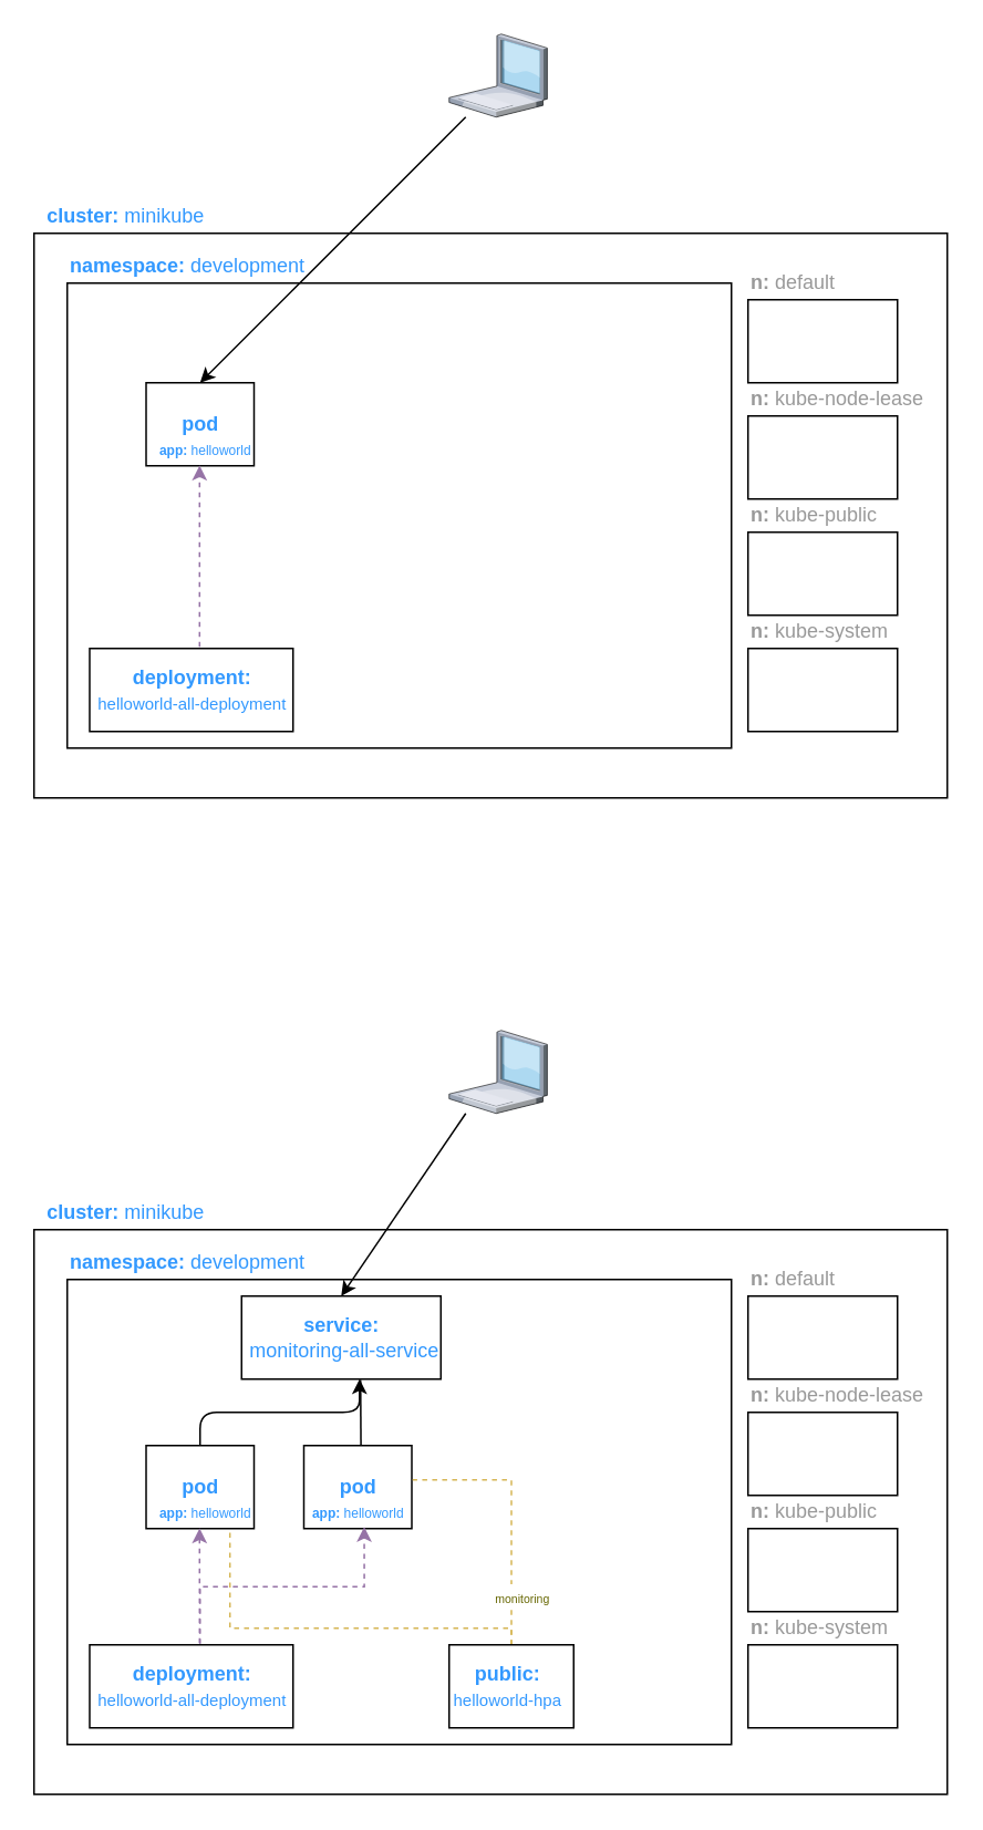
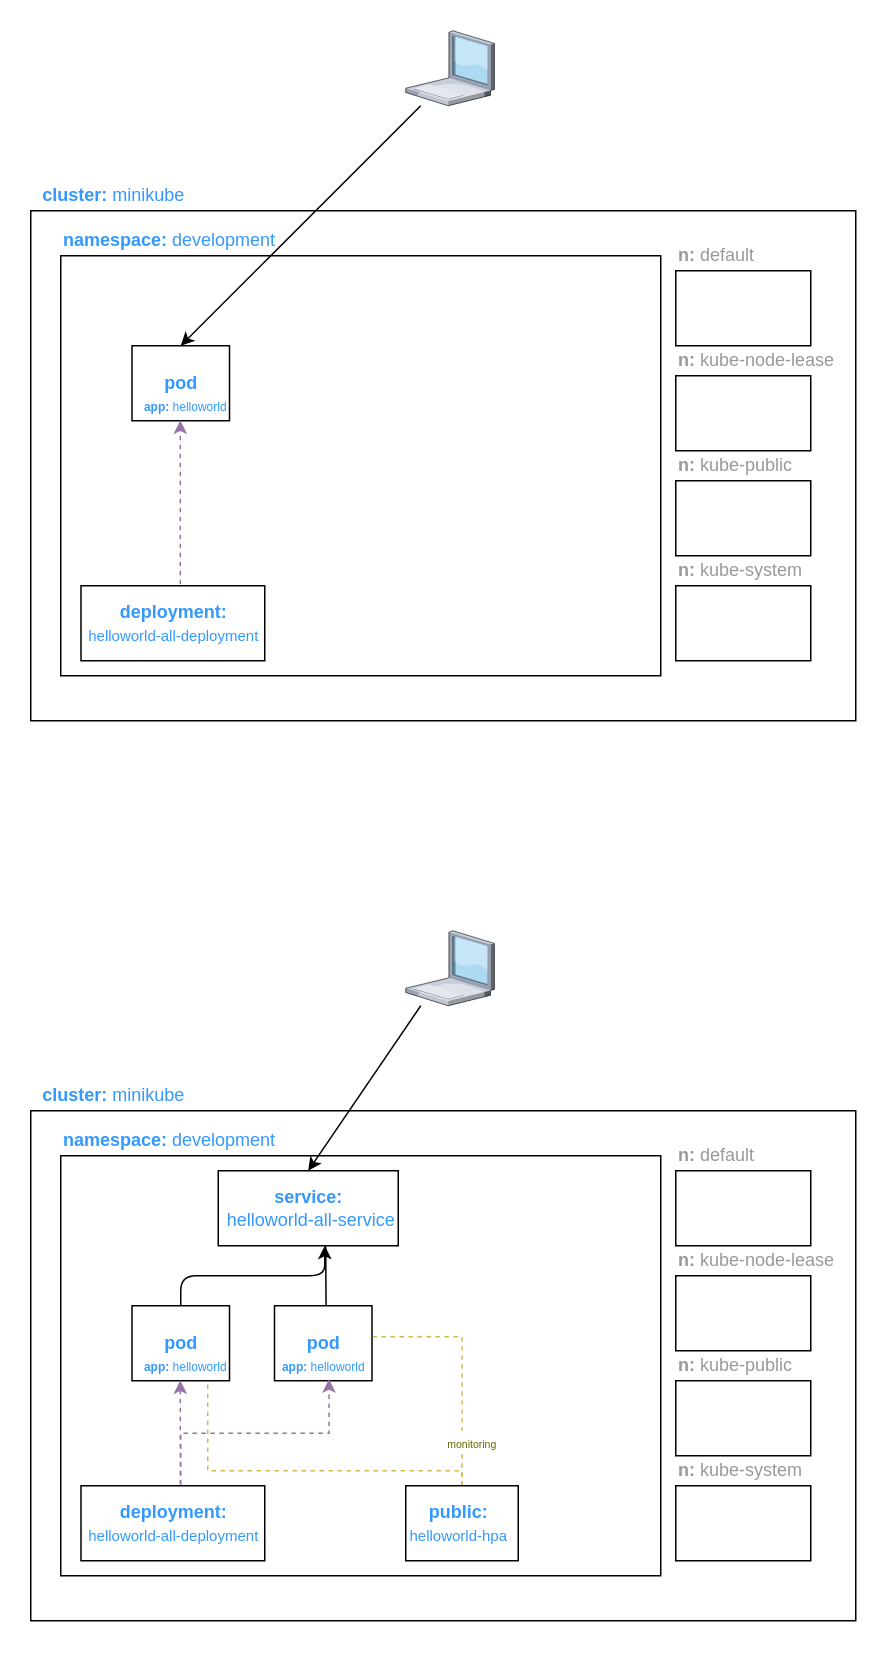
  <mxCell id="0" />
  <mxCell id="1" parent="0" />
  <mxCell id="2" value="" style="rounded=0;whiteSpace=wrap;html=1;" parent="1" vertex="1"><mxGeometry x="20" y="140" width="550" height="340" as="geometry" /></mxCell>
  <mxCell id="3" value="cluster: &lt;span style=&quot;font-weight: normal&quot;&gt;minikube&lt;/span&gt;" style="text;html=1;align=center;verticalAlign=middle;resizable=0;points=[];autosize=1;fontStyle=1;fontColor=#3399FF;" parent="1" vertex="1"><mxGeometry x="20" y="120" width="110" height="20" as="geometry" /></mxCell>
  <mxCell id="4" value="" style="rounded=0;whiteSpace=wrap;html=1;fontColor=#3399FF;" parent="1" vertex="1"><mxGeometry x="40" y="170" width="400" height="280" as="geometry" /></mxCell>
  <mxCell id="5" value="namespace: &lt;span style=&quot;font-weight: normal&quot;&gt;development&lt;/span&gt;" style="text;html=1;align=left;verticalAlign=middle;resizable=0;points=[];autosize=1;fontStyle=1;fontColor=#3399FF;" parent="1" vertex="1"><mxGeometry x="40" y="150" width="160" height="20" as="geometry" /></mxCell>
  <mxCell id="6" value="" style="rounded=0;whiteSpace=wrap;html=1;fontColor=#3399FF;" parent="1" vertex="1"><mxGeometry x="450" y="180" width="90" height="50" as="geometry" /></mxCell>
  <mxCell id="7" value="n: &lt;span style=&quot;font-weight: normal&quot;&gt;default&lt;/span&gt;" style="text;html=1;align=left;verticalAlign=middle;resizable=0;points=[];autosize=1;fontStyle=1;fontColor=#999999;" parent="1" vertex="1"><mxGeometry x="450" y="160" width="70" height="20" as="geometry" /></mxCell>
  <mxCell id="8" value="" style="rounded=0;whiteSpace=wrap;html=1;fontColor=#3399FF;" parent="1" vertex="1"><mxGeometry x="450" y="250" width="90" height="50" as="geometry" /></mxCell>
  <mxCell id="9" value="n: &lt;span style=&quot;font-weight: 400&quot;&gt;kube-node-lease&lt;/span&gt;" style="text;html=1;align=left;verticalAlign=middle;resizable=0;points=[];autosize=1;fontStyle=1;fontColor=#999999;" parent="1" vertex="1"><mxGeometry x="450" y="230" width="120" height="20" as="geometry" /></mxCell>
  <mxCell id="10" value="" style="rounded=0;whiteSpace=wrap;html=1;fontColor=#3399FF;" parent="1" vertex="1"><mxGeometry x="450" y="320" width="90" height="50" as="geometry" /></mxCell>
  <mxCell id="11" value="n: &lt;span style=&quot;font-weight: 400&quot;&gt;kube-public&lt;br&gt;&lt;/span&gt;" style="text;html=1;align=left;verticalAlign=middle;resizable=0;points=[];autosize=1;fontStyle=1;fontColor=#999999;" parent="1" vertex="1"><mxGeometry x="450" y="300" width="90" height="20" as="geometry" /></mxCell>
  <mxCell id="12" value="" style="rounded=0;whiteSpace=wrap;html=1;fontColor=#3399FF;" parent="1" vertex="1"><mxGeometry x="450" y="390" width="90" height="50" as="geometry" /></mxCell>
  <mxCell id="13" value="n: &lt;span style=&quot;font-weight: 400&quot;&gt;kube-system&lt;/span&gt;" style="text;html=1;align=left;verticalAlign=middle;resizable=0;points=[];autosize=1;fontStyle=1;fontColor=#999999;" parent="1" vertex="1"><mxGeometry x="450" y="370" width="100" height="20" as="geometry" /></mxCell>
  <mxCell id="14" value="" style="rounded=0;whiteSpace=wrap;html=1;" parent="1" vertex="1"><mxGeometry x="87.5" y="230" width="65" height="50" as="geometry" /></mxCell>
  <mxCell id="15" value="pod" style="text;html=1;align=center;verticalAlign=middle;resizable=0;points=[];autosize=1;fontStyle=1;fontColor=#3399FF;" parent="1" vertex="1"><mxGeometry x="100" y="245" width="40" height="20" as="geometry" /></mxCell>
  <mxCell id="16" value="" style="verticalLabelPosition=bottom;aspect=fixed;html=1;verticalAlign=top;strokeColor=none;align=center;outlineConnect=0;shape=mxgraph.citrix.laptop_1;" parent="1" vertex="1"><mxGeometry x="270" y="20" width="59.09" height="50" as="geometry" /></mxCell>
  <mxCell id="17" value="" style="endArrow=classic;html=1;entryX=0.5;entryY=0;entryDx=0;entryDy=0;" parent="1" target="14" edge="1"><mxGeometry width="50" height="50" relative="1" as="geometry"><mxPoint x="280" y="70" as="sourcePoint" /><mxPoint x="205" y="180" as="targetPoint" /></mxGeometry></mxCell>
  <mxCell id="18" value="&lt;font style=&quot;font-size: 8px&quot;&gt;app: &lt;span style=&quot;font-weight: normal&quot;&gt;helloworld&lt;/span&gt;&lt;/font&gt;" style="text;html=1;align=center;verticalAlign=middle;resizable=0;points=[];autosize=1;fontStyle=1;fontColor=#3399FF;" parent="1" vertex="1"><mxGeometry x="87.5" y="260" width="70" height="20" as="geometry" /></mxCell>
  <mxCell id="19" style="edgeStyle=orthogonalEdgeStyle;rounded=0;orthogonalLoop=1;jettySize=auto;html=1;exitX=0.5;exitY=0;exitDx=0;exitDy=0;entryX=0.46;entryY=0.992;entryDx=0;entryDy=0;entryPerimeter=0;dashed=1;fillColor=#e1d5e7;strokeColor=#9673a6;" edge="1" parent="1" source="20" target="18"><mxGeometry relative="1" as="geometry"><Array as="points"><mxPoint x="120" y="390" /></Array></mxGeometry></mxCell>
  <mxCell id="20" value="" style="rounded=0;whiteSpace=wrap;html=1;fontStyle=1" vertex="1" parent="1"><mxGeometry x="53.5" y="390" width="122.5" height="50" as="geometry" /></mxCell>
  <mxCell id="21" value="deployment:&lt;br&gt;&lt;span style=&quot;font-weight: normal&quot;&gt;&lt;font style=&quot;font-size: 10px&quot;&gt;helloworld-all-deployment&lt;/font&gt;&lt;/span&gt;" style="text;html=1;align=center;verticalAlign=middle;resizable=0;points=[];autosize=1;fontStyle=1;fontColor=#3399FF;" vertex="1" parent="1"><mxGeometry x="50" y="400" width="130" height="30" as="geometry" /></mxCell>
  <mxCell id="22" value="" style="rounded=0;whiteSpace=wrap;html=1;" vertex="1" parent="1"><mxGeometry x="20" y="740" width="550" height="340" as="geometry" /></mxCell>
  <mxCell id="23" value="cluster: &lt;span style=&quot;font-weight: normal&quot;&gt;minikube&lt;/span&gt;" style="text;html=1;align=center;verticalAlign=middle;resizable=0;points=[];autosize=1;fontStyle=1;fontColor=#3399FF;" vertex="1" parent="1"><mxGeometry x="20" y="720" width="110" height="20" as="geometry" /></mxCell>
  <mxCell id="24" value="" style="rounded=0;whiteSpace=wrap;html=1;fontColor=#3399FF;" vertex="1" parent="1"><mxGeometry x="40" y="770" width="400" height="280" as="geometry" /></mxCell>
  <mxCell id="25" value="namespace: &lt;span style=&quot;font-weight: normal&quot;&gt;development&lt;/span&gt;" style="text;html=1;align=left;verticalAlign=middle;resizable=0;points=[];autosize=1;fontStyle=1;fontColor=#3399FF;" vertex="1" parent="1"><mxGeometry x="40" y="750" width="160" height="20" as="geometry" /></mxCell>
  <mxCell id="26" value="" style="rounded=0;whiteSpace=wrap;html=1;fontColor=#3399FF;" vertex="1" parent="1"><mxGeometry x="450" y="780" width="90" height="50" as="geometry" /></mxCell>
  <mxCell id="27" value="n: &lt;span style=&quot;font-weight: normal&quot;&gt;default&lt;/span&gt;" style="text;html=1;align=left;verticalAlign=middle;resizable=0;points=[];autosize=1;fontStyle=1;fontColor=#999999;" vertex="1" parent="1"><mxGeometry x="450" y="760" width="70" height="20" as="geometry" /></mxCell>
  <mxCell id="28" value="" style="rounded=0;whiteSpace=wrap;html=1;fontColor=#3399FF;" vertex="1" parent="1"><mxGeometry x="450" y="850" width="90" height="50" as="geometry" /></mxCell>
  <mxCell id="29" value="n: &lt;span style=&quot;font-weight: 400&quot;&gt;kube-node-lease&lt;/span&gt;" style="text;html=1;align=left;verticalAlign=middle;resizable=0;points=[];autosize=1;fontStyle=1;fontColor=#999999;" vertex="1" parent="1"><mxGeometry x="450" y="830" width="120" height="20" as="geometry" /></mxCell>
  <mxCell id="30" value="" style="rounded=0;whiteSpace=wrap;html=1;fontColor=#3399FF;" vertex="1" parent="1"><mxGeometry x="450" y="920" width="90" height="50" as="geometry" /></mxCell>
  <mxCell id="31" value="n: &lt;span style=&quot;font-weight: 400&quot;&gt;kube-public&lt;br&gt;&lt;/span&gt;" style="text;html=1;align=left;verticalAlign=middle;resizable=0;points=[];autosize=1;fontStyle=1;fontColor=#999999;" vertex="1" parent="1"><mxGeometry x="450" y="900" width="90" height="20" as="geometry" /></mxCell>
  <mxCell id="32" value="" style="rounded=0;whiteSpace=wrap;html=1;fontColor=#3399FF;" vertex="1" parent="1"><mxGeometry x="450" y="990" width="90" height="50" as="geometry" /></mxCell>
  <mxCell id="33" value="n: &lt;span style=&quot;font-weight: 400&quot;&gt;kube-system&lt;/span&gt;" style="text;html=1;align=left;verticalAlign=middle;resizable=0;points=[];autosize=1;fontStyle=1;fontColor=#999999;" vertex="1" parent="1"><mxGeometry x="450" y="970" width="100" height="20" as="geometry" /></mxCell>
  <mxCell id="34" value="" style="rounded=0;whiteSpace=wrap;html=1;" vertex="1" parent="1"><mxGeometry x="145" y="780" width="120" height="50" as="geometry" /></mxCell>
- <mxCell id="35" value="service:&lt;br&gt;&lt;div&gt;&lt;span&gt;&amp;nbsp;&lt;/span&gt;&lt;span style=&quot;font-weight: normal&quot;&gt;monitoring-all-service&lt;/span&gt;&lt;/div&gt;" style="text;html=1;align=center;verticalAlign=middle;resizable=0;points=[];autosize=1;fontStyle=1;fontColor=#3399FF;" vertex="1" parent="1"><mxGeometry x="140" y="790" width="130" height="30" as="geometry" /></mxCell>
+ <mxCell id="35" value="service:&lt;br&gt;&lt;div&gt;&lt;span&gt;&amp;nbsp;&lt;/span&gt;&lt;span style=&quot;font-weight: normal&quot;&gt;helloworld-all-service&lt;/span&gt;&lt;/div&gt;" style="text;html=1;align=center;verticalAlign=middle;resizable=0;points=[];autosize=1;fontStyle=1;fontColor=#3399FF;" vertex="1" parent="1"><mxGeometry x="140" y="790" width="130" height="30" as="geometry" /></mxCell>
  <mxCell id="36" value="" style="rounded=0;whiteSpace=wrap;html=1;" vertex="1" parent="1"><mxGeometry x="87.5" y="870" width="65" height="50" as="geometry" /></mxCell>
  <mxCell id="37" value="pod" style="text;html=1;align=center;verticalAlign=middle;resizable=0;points=[];autosize=1;fontStyle=1;fontColor=#3399FF;" vertex="1" parent="1"><mxGeometry x="100" y="885" width="40" height="20" as="geometry" /></mxCell>
  <mxCell id="38" value="" style="rounded=0;whiteSpace=wrap;html=1;fontStyle=1" vertex="1" parent="1"><mxGeometry x="182.5" y="870" width="65" height="50" as="geometry" /></mxCell>
  <mxCell id="39" value="pod" style="text;html=1;align=center;verticalAlign=middle;resizable=0;points=[];autosize=1;fontStyle=1;fontColor=#3399FF;" vertex="1" parent="1"><mxGeometry x="195" y="885" width="40" height="20" as="geometry" /></mxCell>
  <mxCell id="40" value="" style="endArrow=classic;html=1;exitX=0.5;exitY=0;exitDx=0;exitDy=0;entryX=0.592;entryY=1;entryDx=0;entryDy=0;entryPerimeter=0;" edge="1" source="36" target="34" parent="1"><mxGeometry width="50" height="50" relative="1" as="geometry"><mxPoint x="170" y="880" as="sourcePoint" /><mxPoint x="220" y="830" as="targetPoint" /><Array as="points"><mxPoint x="120" y="850" /><mxPoint x="216" y="850" /></Array></mxGeometry></mxCell>
  <mxCell id="41" value="" style="endArrow=none;html=1;exitX=0.529;exitY=-0.011;exitDx=0;exitDy=0;entryX=0.597;entryY=1.011;entryDx=0;entryDy=0;entryPerimeter=0;exitPerimeter=0;" edge="1" source="38" target="34" parent="1"><mxGeometry width="50" height="50" relative="1" as="geometry"><mxPoint x="270" y="990" as="sourcePoint" /><mxPoint x="215" y="840" as="targetPoint" /></mxGeometry></mxCell>
  <mxCell id="42" value="" style="verticalLabelPosition=bottom;aspect=fixed;html=1;verticalAlign=top;strokeColor=none;align=center;outlineConnect=0;shape=mxgraph.citrix.laptop_1;" vertex="1" parent="1"><mxGeometry x="270" y="620" width="59.09" height="50" as="geometry" /></mxCell>
  <mxCell id="43" value="" style="endArrow=classic;html=1;entryX=0.5;entryY=0;entryDx=0;entryDy=0;" edge="1" target="34" parent="1"><mxGeometry width="50" height="50" relative="1" as="geometry"><mxPoint x="280" y="670" as="sourcePoint" /><mxPoint x="230" y="680" as="targetPoint" /></mxGeometry></mxCell>
  <mxCell id="44" value="&lt;font style=&quot;font-size: 8px&quot;&gt;app: &lt;span style=&quot;font-weight: normal&quot;&gt;helloworld&lt;/span&gt;&lt;/font&gt;" style="text;html=1;align=center;verticalAlign=middle;resizable=0;points=[];autosize=1;fontStyle=1;fontColor=#3399FF;" vertex="1" parent="1"><mxGeometry x="87.5" y="900" width="70" height="20" as="geometry" /></mxCell>
  <mxCell id="45" value="&lt;font style=&quot;font-size: 8px&quot;&gt;app: &lt;span style=&quot;font-weight: normal&quot;&gt;helloworld&lt;/span&gt;&lt;/font&gt;" style="text;html=1;align=center;verticalAlign=middle;resizable=0;points=[];autosize=1;fontStyle=1;fontColor=#3399FF;" vertex="1" parent="1"><mxGeometry x="180" y="900" width="70" height="20" as="geometry" /></mxCell>
  <mxCell id="46" style="edgeStyle=orthogonalEdgeStyle;rounded=0;orthogonalLoop=1;jettySize=auto;html=1;exitX=0.5;exitY=0;exitDx=0;exitDy=0;entryX=0.721;entryY=1;entryDx=0;entryDy=0;entryPerimeter=0;dashed=1;endArrow=none;endFill=0;fillColor=#fff2cc;strokeColor=#d6b656;" edge="1" source="49" target="44" parent="1"><mxGeometry relative="1" as="geometry"><Array as="points"><mxPoint x="308" y="980" /><mxPoint x="138" y="980" /></Array></mxGeometry></mxCell>
  <mxCell id="47" style="edgeStyle=orthogonalEdgeStyle;rounded=0;orthogonalLoop=1;jettySize=auto;html=1;exitX=0.5;exitY=0;exitDx=0;exitDy=0;entryX=1.008;entryY=0.413;entryDx=0;entryDy=0;entryPerimeter=0;dashed=1;endArrow=none;endFill=0;fillColor=#fff2cc;strokeColor=#d6b656;" edge="1" source="49" target="38" parent="1"><mxGeometry relative="1" as="geometry" /></mxCell>
  <mxCell id="48" value="&lt;font style=&quot;font-size: 7px&quot; color=&quot;#666600&quot;&gt;monitoring&lt;/font&gt;" style="text;html=1;align=center;verticalAlign=middle;resizable=0;points=[];labelBackgroundColor=#ffffff;" vertex="1" connectable="0" parent="47"><mxGeometry x="-0.719" y="-1" relative="1" as="geometry"><mxPoint x="4.83" y="-7.67" as="offset" /></mxGeometry></mxCell>
  <mxCell id="49" value="" style="rounded=0;whiteSpace=wrap;html=1;fontStyle=1" vertex="1" parent="1"><mxGeometry x="270" y="990" width="75" height="50" as="geometry" /></mxCell>
  <mxCell id="50" value="public:&lt;br&gt;&lt;span style=&quot;font-weight: normal&quot;&gt;&lt;font style=&quot;font-size: 10px&quot;&gt;helloworld-hpa&lt;/font&gt;&lt;/span&gt;" style="text;html=1;align=center;verticalAlign=middle;resizable=0;points=[];autosize=1;fontStyle=1;fontColor=#3399FF;" vertex="1" parent="1"><mxGeometry x="265" y="1000" width="80" height="30" as="geometry" /></mxCell>
  <mxCell id="51" style="edgeStyle=orthogonalEdgeStyle;rounded=0;orthogonalLoop=1;jettySize=auto;html=1;exitX=0.5;exitY=0;exitDx=0;exitDy=0;entryX=0.46;entryY=0.992;entryDx=0;entryDy=0;entryPerimeter=0;dashed=1;fillColor=#e1d5e7;strokeColor=#9673a6;" edge="1" source="53" target="44" parent="1"><mxGeometry relative="1" as="geometry"><Array as="points"><mxPoint x="120" y="990" /></Array></mxGeometry></mxCell>
  <mxCell id="52" style="edgeStyle=orthogonalEdgeStyle;rounded=0;orthogonalLoop=1;jettySize=auto;html=1;exitX=0.5;exitY=0;exitDx=0;exitDy=0;entryX=0.555;entryY=0.95;entryDx=0;entryDy=0;entryPerimeter=0;dashed=1;fillColor=#e1d5e7;strokeColor=#9673a6;" edge="1" source="53" target="45" parent="1"><mxGeometry relative="1" as="geometry"><Array as="points"><mxPoint x="120" y="990" /><mxPoint x="120" y="955" /><mxPoint x="219" y="955" /></Array></mxGeometry></mxCell>
  <mxCell id="53" value="" style="rounded=0;whiteSpace=wrap;html=1;fontStyle=1" vertex="1" parent="1"><mxGeometry x="53.5" y="990" width="122.5" height="50" as="geometry" /></mxCell>
  <mxCell id="54" value="deployment:&lt;br&gt;&lt;span style=&quot;font-weight: normal&quot;&gt;&lt;font style=&quot;font-size: 10px&quot;&gt;helloworld-all-deployment&lt;/font&gt;&lt;/span&gt;" style="text;html=1;align=center;verticalAlign=middle;resizable=0;points=[];autosize=1;fontStyle=1;fontColor=#3399FF;" vertex="1" parent="1"><mxGeometry x="50" y="1000" width="130" height="30" as="geometry" /></mxCell>
